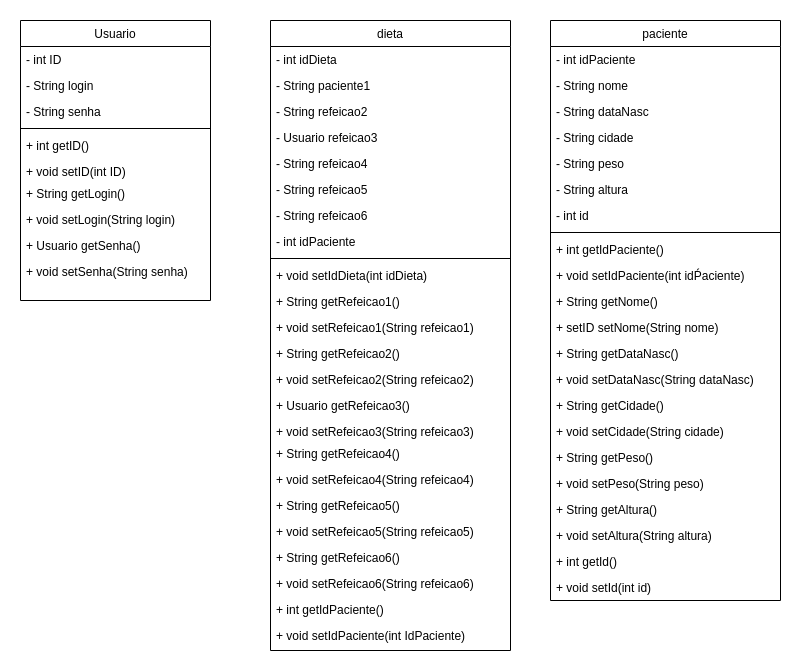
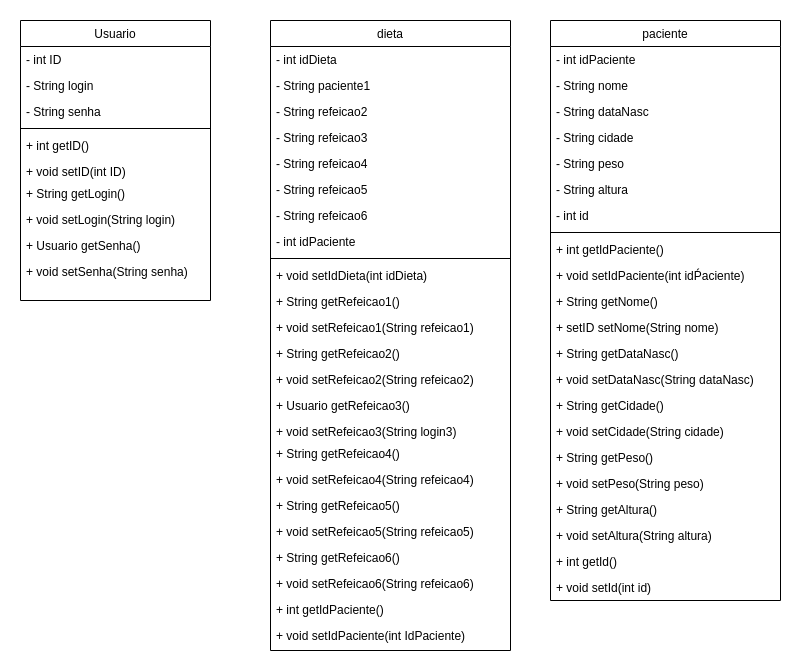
  <mxCell id="0" />
  <mxCell id="1" parent="0" />
  <mxCell id="2" value="Usuario" style="swimlane;fontStyle=0;align=center;verticalAlign=top;childLayout=stackLayout;horizontal=1;startSize=26;horizontalStack=0;resizeParent=1;resizeLast=0;collapsible=1;marginBottom=0;rounded=0;shadow=0;strokeWidth=1;" vertex="1" parent="1"><mxGeometry x="20" y="20" width="190" height="280" as="geometry"><mxRectangle x="550" y="140" width="160" height="26" as="alternateBounds" /></mxGeometry></mxCell>
  <mxCell id="3" value="- int ID" style="text;align=left;verticalAlign=top;spacingLeft=4;spacingRight=4;overflow=hidden;rotatable=0;points=[[0,0.5],[1,0.5]];portConstraint=eastwest;rounded=0;shadow=0;html=0;" vertex="1" parent="2"><mxGeometry y="26" width="190" height="26" as="geometry" /></mxCell>
  <mxCell id="4" value="- String login" style="text;align=left;verticalAlign=top;spacingLeft=4;spacingRight=4;overflow=hidden;rotatable=0;points=[[0,0.5],[1,0.5]];portConstraint=eastwest;rounded=0;shadow=0;html=0;" vertex="1" parent="2"><mxGeometry y="52" width="190" height="26" as="geometry" /></mxCell>
  <mxCell id="5" value="- String senha" style="text;align=left;verticalAlign=top;spacingLeft=4;spacingRight=4;overflow=hidden;rotatable=0;points=[[0,0.5],[1,0.5]];portConstraint=eastwest;rounded=0;shadow=0;html=0;" vertex="1" parent="2"><mxGeometry y="78" width="190" height="26" as="geometry" /></mxCell>
  <mxCell id="6" value="" style="line;html=1;strokeWidth=1;align=left;verticalAlign=middle;spacingTop=-1;spacingLeft=3;spacingRight=3;rotatable=0;labelPosition=right;points=[];portConstraint=eastwest;" vertex="1" parent="2"><mxGeometry y="104" width="190" height="8" as="geometry" /></mxCell>
  <mxCell id="7" value="+ int getID() " style="text;align=left;verticalAlign=top;spacingLeft=4;spacingRight=4;overflow=hidden;rotatable=0;points=[[0,0.5],[1,0.5]];portConstraint=eastwest;" vertex="1" parent="2"><mxGeometry y="112" width="190" height="26" as="geometry" /></mxCell>
  <mxCell id="8" value="+ void setID(int ID)" style="text;align=left;verticalAlign=top;spacingLeft=4;spacingRight=4;overflow=hidden;rotatable=0;points=[[0,0.5],[1,0.5]];portConstraint=eastwest;" vertex="1" parent="2"><mxGeometry y="138" width="190" height="22" as="geometry" /></mxCell>
  <mxCell id="9" value="+ String getLogin()" style="text;align=left;verticalAlign=top;spacingLeft=4;spacingRight=4;overflow=hidden;rotatable=0;points=[[0,0.5],[1,0.5]];portConstraint=eastwest;" vertex="1" parent="2"><mxGeometry y="160" width="190" height="26" as="geometry" /></mxCell>
  <mxCell id="10" value="+ void setLogin(String login)" style="text;align=left;verticalAlign=top;spacingLeft=4;spacingRight=4;overflow=hidden;rotatable=0;points=[[0,0.5],[1,0.5]];portConstraint=eastwest;" vertex="1" parent="2"><mxGeometry y="186" width="190" height="26" as="geometry" /></mxCell>
  <mxCell id="11" value="+ Usuario getSenha()" style="text;align=left;verticalAlign=top;spacingLeft=4;spacingRight=4;overflow=hidden;rotatable=0;points=[[0,0.5],[1,0.5]];portConstraint=eastwest;" vertex="1" parent="2"><mxGeometry y="212" width="190" height="26" as="geometry" /></mxCell>
  <mxCell id="12" value="+ void setSenha(String senha)" style="text;align=left;verticalAlign=top;spacingLeft=4;spacingRight=4;overflow=hidden;rotatable=0;points=[[0,0.5],[1,0.5]];portConstraint=eastwest;" vertex="1" parent="2"><mxGeometry y="238" width="190" height="26" as="geometry" /></mxCell>
  <mxCell id="13" value="dieta" style="swimlane;fontStyle=0;align=center;verticalAlign=top;childLayout=stackLayout;horizontal=1;startSize=26;horizontalStack=0;resizeParent=1;resizeLast=0;collapsible=1;marginBottom=0;rounded=0;shadow=0;strokeWidth=1;" vertex="1" parent="1"><mxGeometry x="270" y="20" width="240" height="630" as="geometry"><mxRectangle x="550" y="140" width="160" height="26" as="alternateBounds" /></mxGeometry></mxCell>
  <mxCell id="14" value="- int idDieta" style="text;align=left;verticalAlign=top;spacingLeft=4;spacingRight=4;overflow=hidden;rotatable=0;points=[[0,0.5],[1,0.5]];portConstraint=eastwest;rounded=0;shadow=0;html=0;" vertex="1" parent="13"><mxGeometry y="26" width="240" height="26" as="geometry" /></mxCell>
  <mxCell id="15" value="- String paciente1" style="text;align=left;verticalAlign=top;spacingLeft=4;spacingRight=4;overflow=hidden;rotatable=0;points=[[0,0.5],[1,0.5]];portConstraint=eastwest;rounded=0;shadow=0;html=0;" vertex="1" parent="13"><mxGeometry y="52" width="240" height="26" as="geometry" /></mxCell>
  <mxCell id="16" value="- String refeicao2" style="text;align=left;verticalAlign=top;spacingLeft=4;spacingRight=4;overflow=hidden;rotatable=0;points=[[0,0.5],[1,0.5]];portConstraint=eastwest;rounded=0;shadow=0;html=0;" vertex="1" parent="13"><mxGeometry y="78" width="240" height="26" as="geometry" /></mxCell>
- <mxCell id="17" value="- Usuario refeicao3" style="text;align=left;verticalAlign=top;spacingLeft=4;spacingRight=4;overflow=hidden;rotatable=0;points=[[0,0.5],[1,0.5]];portConstraint=eastwest;rounded=0;shadow=0;html=0;" vertex="1" parent="13"><mxGeometry y="104" width="240" height="26" as="geometry" /></mxCell>
+ <mxCell id="17" value="- String refeicao3" style="text;align=left;verticalAlign=top;spacingLeft=4;spacingRight=4;overflow=hidden;rotatable=0;points=[[0,0.5],[1,0.5]];portConstraint=eastwest;rounded=0;shadow=0;html=0;" vertex="1" parent="13"><mxGeometry y="104" width="240" height="26" as="geometry" /></mxCell>
  <mxCell id="18" value="- String refeicao4" style="text;align=left;verticalAlign=top;spacingLeft=4;spacingRight=4;overflow=hidden;rotatable=0;points=[[0,0.5],[1,0.5]];portConstraint=eastwest;rounded=0;shadow=0;html=0;" vertex="1" parent="13"><mxGeometry y="130" width="240" height="26" as="geometry" /></mxCell>
  <mxCell id="19" value="- String refeicao5" style="text;align=left;verticalAlign=top;spacingLeft=4;spacingRight=4;overflow=hidden;rotatable=0;points=[[0,0.5],[1,0.5]];portConstraint=eastwest;rounded=0;shadow=0;html=0;" vertex="1" parent="13"><mxGeometry y="156" width="240" height="26" as="geometry" /></mxCell>
  <mxCell id="20" value="- String refeicao6" style="text;align=left;verticalAlign=top;spacingLeft=4;spacingRight=4;overflow=hidden;rotatable=0;points=[[0,0.5],[1,0.5]];portConstraint=eastwest;rounded=0;shadow=0;html=0;" vertex="1" parent="13"><mxGeometry y="182" width="240" height="26" as="geometry" /></mxCell>
  <mxCell id="21" value="- int idPaciente" style="text;align=left;verticalAlign=top;spacingLeft=4;spacingRight=4;overflow=hidden;rotatable=0;points=[[0,0.5],[1,0.5]];portConstraint=eastwest;rounded=0;shadow=0;html=0;" vertex="1" parent="13"><mxGeometry y="208" width="240" height="26" as="geometry" /></mxCell>
  <mxCell id="22" value="" style="line;html=1;strokeWidth=1;align=left;verticalAlign=middle;spacingTop=-1;spacingLeft=3;spacingRight=3;rotatable=0;labelPosition=right;points=[];portConstraint=eastwest;" vertex="1" parent="13"><mxGeometry y="234" width="240" height="8" as="geometry" /></mxCell>
  <mxCell id="23" value="+ void setIdDieta(int idDieta)" style="text;align=left;verticalAlign=top;spacingLeft=4;spacingRight=4;overflow=hidden;rotatable=0;points=[[0,0.5],[1,0.5]];portConstraint=eastwest;" vertex="1" parent="13"><mxGeometry y="242" width="240" height="26" as="geometry" /></mxCell>
  <mxCell id="24" value="+ String getRefeicao1()" style="text;align=left;verticalAlign=top;spacingLeft=4;spacingRight=4;overflow=hidden;rotatable=0;points=[[0,0.5],[1,0.5]];portConstraint=eastwest;" vertex="1" parent="13"><mxGeometry y="268" width="240" height="26" as="geometry" /></mxCell>
  <mxCell id="25" value="+ void setRefeicao1(String refeicao1)" style="text;align=left;verticalAlign=top;spacingLeft=4;spacingRight=4;overflow=hidden;rotatable=0;points=[[0,0.5],[1,0.5]];portConstraint=eastwest;" vertex="1" parent="13"><mxGeometry y="294" width="240" height="26" as="geometry" /></mxCell>
  <mxCell id="26" value="+ String getRefeicao2()" style="text;align=left;verticalAlign=top;spacingLeft=4;spacingRight=4;overflow=hidden;rotatable=0;points=[[0,0.5],[1,0.5]];portConstraint=eastwest;" vertex="1" parent="13"><mxGeometry y="320" width="240" height="26" as="geometry" /></mxCell>
  <mxCell id="27" value="+ void setRefeicao2(String refeicao2)" style="text;align=left;verticalAlign=top;spacingLeft=4;spacingRight=4;overflow=hidden;rotatable=0;points=[[0,0.5],[1,0.5]];portConstraint=eastwest;" vertex="1" parent="13"><mxGeometry y="346" width="240" height="26" as="geometry" /></mxCell>
  <mxCell id="28" value="+ Usuario getRefeicao3()" style="text;align=left;verticalAlign=top;spacingLeft=4;spacingRight=4;overflow=hidden;rotatable=0;points=[[0,0.5],[1,0.5]];portConstraint=eastwest;" vertex="1" parent="13"><mxGeometry y="372" width="240" height="26" as="geometry" /></mxCell>
- <mxCell id="29" value="+ void setRefeicao3(String refeicao3)" style="text;align=left;verticalAlign=top;spacingLeft=4;spacingRight=4;overflow=hidden;rotatable=0;points=[[0,0.5],[1,0.5]];portConstraint=eastwest;" vertex="1" parent="13"><mxGeometry y="398" width="240" height="22" as="geometry" /></mxCell>
+ <mxCell id="29" value="+ void setRefeicao3(String login3)" style="text;align=left;verticalAlign=top;spacingLeft=4;spacingRight=4;overflow=hidden;rotatable=0;points=[[0,0.5],[1,0.5]];portConstraint=eastwest;" vertex="1" parent="13"><mxGeometry y="398" width="240" height="22" as="geometry" /></mxCell>
  <mxCell id="30" value="+ String getRefeicao4()" style="text;align=left;verticalAlign=top;spacingLeft=4;spacingRight=4;overflow=hidden;rotatable=0;points=[[0,0.5],[1,0.5]];portConstraint=eastwest;" vertex="1" parent="13"><mxGeometry y="420" width="240" height="26" as="geometry" /></mxCell>
  <mxCell id="31" value="+ void setRefeicao4(String refeicao4)" style="text;align=left;verticalAlign=top;spacingLeft=4;spacingRight=4;overflow=hidden;rotatable=0;points=[[0,0.5],[1,0.5]];portConstraint=eastwest;" vertex="1" parent="13"><mxGeometry y="446" width="240" height="26" as="geometry" /></mxCell>
  <mxCell id="32" value="+ String getRefeicao5()" style="text;align=left;verticalAlign=top;spacingLeft=4;spacingRight=4;overflow=hidden;rotatable=0;points=[[0,0.5],[1,0.5]];portConstraint=eastwest;" vertex="1" parent="13"><mxGeometry y="472" width="240" height="26" as="geometry" /></mxCell>
  <mxCell id="33" value="+ void setRefeicao5(String refeicao5)" style="text;align=left;verticalAlign=top;spacingLeft=4;spacingRight=4;overflow=hidden;rotatable=0;points=[[0,0.5],[1,0.5]];portConstraint=eastwest;" vertex="1" parent="13"><mxGeometry y="498" width="240" height="26" as="geometry" /></mxCell>
  <mxCell id="34" value="+ String getRefeicao6()" style="text;align=left;verticalAlign=top;spacingLeft=4;spacingRight=4;overflow=hidden;rotatable=0;points=[[0,0.5],[1,0.5]];portConstraint=eastwest;" vertex="1" parent="13"><mxGeometry y="524" width="240" height="26" as="geometry" /></mxCell>
  <mxCell id="35" value="+ void setRefeicao6(String refeicao6)" style="text;align=left;verticalAlign=top;spacingLeft=4;spacingRight=4;overflow=hidden;rotatable=0;points=[[0,0.5],[1,0.5]];portConstraint=eastwest;" vertex="1" parent="13"><mxGeometry y="550" width="240" height="26" as="geometry" /></mxCell>
  <mxCell id="36" value="+ int getIdPaciente()" style="text;align=left;verticalAlign=top;spacingLeft=4;spacingRight=4;overflow=hidden;rotatable=0;points=[[0,0.5],[1,0.5]];portConstraint=eastwest;" vertex="1" parent="13"><mxGeometry y="576" width="240" height="26" as="geometry" /></mxCell>
  <mxCell id="37" value="+ void setIdPaciente(int IdPaciente)" style="text;align=left;verticalAlign=top;spacingLeft=4;spacingRight=4;overflow=hidden;rotatable=0;points=[[0,0.5],[1,0.5]];portConstraint=eastwest;" vertex="1" parent="13"><mxGeometry y="602" width="240" height="26" as="geometry" /></mxCell>
  <mxCell id="38" value="paciente" style="swimlane;fontStyle=0;align=center;verticalAlign=top;childLayout=stackLayout;horizontal=1;startSize=26;horizontalStack=0;resizeParent=1;resizeLast=0;collapsible=1;marginBottom=0;rounded=0;shadow=0;strokeWidth=1;" vertex="1" parent="1"><mxGeometry x="550" y="20" width="230" height="580" as="geometry"><mxRectangle x="550" y="140" width="160" height="26" as="alternateBounds" /></mxGeometry></mxCell>
  <mxCell id="39" value="- int idPaciente" style="text;align=left;verticalAlign=top;spacingLeft=4;spacingRight=4;overflow=hidden;rotatable=0;points=[[0,0.5],[1,0.5]];portConstraint=eastwest;rounded=0;shadow=0;html=0;" vertex="1" parent="38"><mxGeometry y="26" width="230" height="26" as="geometry" /></mxCell>
  <mxCell id="40" value="- String nome" style="text;align=left;verticalAlign=top;spacingLeft=4;spacingRight=4;overflow=hidden;rotatable=0;points=[[0,0.5],[1,0.5]];portConstraint=eastwest;rounded=0;shadow=0;html=0;" vertex="1" parent="38"><mxGeometry y="52" width="230" height="26" as="geometry" /></mxCell>
  <mxCell id="41" value="- String dataNasc" style="text;align=left;verticalAlign=top;spacingLeft=4;spacingRight=4;overflow=hidden;rotatable=0;points=[[0,0.5],[1,0.5]];portConstraint=eastwest;rounded=0;shadow=0;html=0;" vertex="1" parent="38"><mxGeometry y="78" width="230" height="26" as="geometry" /></mxCell>
  <mxCell id="42" value="- String cidade" style="text;align=left;verticalAlign=top;spacingLeft=4;spacingRight=4;overflow=hidden;rotatable=0;points=[[0,0.5],[1,0.5]];portConstraint=eastwest;rounded=0;shadow=0;html=0;" vertex="1" parent="38"><mxGeometry y="104" width="230" height="26" as="geometry" /></mxCell>
  <mxCell id="43" value="- String peso" style="text;align=left;verticalAlign=top;spacingLeft=4;spacingRight=4;overflow=hidden;rotatable=0;points=[[0,0.5],[1,0.5]];portConstraint=eastwest;rounded=0;shadow=0;html=0;" vertex="1" parent="38"><mxGeometry y="130" width="230" height="26" as="geometry" /></mxCell>
  <mxCell id="44" value="- String altura" style="text;align=left;verticalAlign=top;spacingLeft=4;spacingRight=4;overflow=hidden;rotatable=0;points=[[0,0.5],[1,0.5]];portConstraint=eastwest;rounded=0;shadow=0;html=0;" vertex="1" parent="38"><mxGeometry y="156" width="230" height="26" as="geometry" /></mxCell>
  <mxCell id="45" value="- int id" style="text;align=left;verticalAlign=top;spacingLeft=4;spacingRight=4;overflow=hidden;rotatable=0;points=[[0,0.5],[1,0.5]];portConstraint=eastwest;rounded=0;shadow=0;html=0;" vertex="1" parent="38"><mxGeometry y="182" width="230" height="26" as="geometry" /></mxCell>
  <mxCell id="46" value="" style="line;html=1;strokeWidth=1;align=left;verticalAlign=middle;spacingTop=-1;spacingLeft=3;spacingRight=3;rotatable=0;labelPosition=right;points=[];portConstraint=eastwest;" vertex="1" parent="38"><mxGeometry y="208" width="230" height="8" as="geometry" /></mxCell>
  <mxCell id="47" value="+ int getIdPaciente()" style="text;align=left;verticalAlign=top;spacingLeft=4;spacingRight=4;overflow=hidden;rotatable=0;points=[[0,0.5],[1,0.5]];portConstraint=eastwest;" vertex="1" parent="38"><mxGeometry y="216" width="230" height="26" as="geometry" /></mxCell>
  <mxCell id="48" value="+ void setIdPaciente(int idṔaciente)" style="text;align=left;verticalAlign=top;spacingLeft=4;spacingRight=4;overflow=hidden;rotatable=0;points=[[0,0.5],[1,0.5]];portConstraint=eastwest;" vertex="1" parent="38"><mxGeometry y="242" width="230" height="26" as="geometry" /></mxCell>
  <mxCell id="49" value="+ String getNome()" style="text;align=left;verticalAlign=top;spacingLeft=4;spacingRight=4;overflow=hidden;rotatable=0;points=[[0,0.5],[1,0.5]];portConstraint=eastwest;" vertex="1" parent="38"><mxGeometry y="268" width="230" height="26" as="geometry" /></mxCell>
  <mxCell id="50" value="+ setID setNome(String nome)" style="text;align=left;verticalAlign=top;spacingLeft=4;spacingRight=4;overflow=hidden;rotatable=0;points=[[0,0.5],[1,0.5]];portConstraint=eastwest;" vertex="1" parent="38"><mxGeometry y="294" width="230" height="26" as="geometry" /></mxCell>
  <mxCell id="51" value="+ String getDataNasc()" style="text;align=left;verticalAlign=top;spacingLeft=4;spacingRight=4;overflow=hidden;rotatable=0;points=[[0,0.5],[1,0.5]];portConstraint=eastwest;" vertex="1" parent="38"><mxGeometry y="320" width="230" height="26" as="geometry" /></mxCell>
  <mxCell id="52" value="+ void setDataNasc(String dataNasc)" style="text;align=left;verticalAlign=top;spacingLeft=4;spacingRight=4;overflow=hidden;rotatable=0;points=[[0,0.5],[1,0.5]];portConstraint=eastwest;" vertex="1" parent="38"><mxGeometry y="346" width="230" height="26" as="geometry" /></mxCell>
  <mxCell id="53" value="+ String getCidade()" style="text;align=left;verticalAlign=top;spacingLeft=4;spacingRight=4;overflow=hidden;rotatable=0;points=[[0,0.5],[1,0.5]];portConstraint=eastwest;" vertex="1" parent="38"><mxGeometry y="372" width="230" height="26" as="geometry" /></mxCell>
  <mxCell id="54" value="+ void setCidade(String cidade)" style="text;align=left;verticalAlign=top;spacingLeft=4;spacingRight=4;overflow=hidden;rotatable=0;points=[[0,0.5],[1,0.5]];portConstraint=eastwest;" vertex="1" parent="38"><mxGeometry y="398" width="230" height="26" as="geometry" /></mxCell>
  <mxCell id="55" value="+ String getPeso()" style="text;align=left;verticalAlign=top;spacingLeft=4;spacingRight=4;overflow=hidden;rotatable=0;points=[[0,0.5],[1,0.5]];portConstraint=eastwest;" vertex="1" parent="38"><mxGeometry y="424" width="230" height="26" as="geometry" /></mxCell>
  <mxCell id="56" value="+ void setPeso(String peso)" style="text;align=left;verticalAlign=top;spacingLeft=4;spacingRight=4;overflow=hidden;rotatable=0;points=[[0,0.5],[1,0.5]];portConstraint=eastwest;" vertex="1" parent="38"><mxGeometry y="450" width="230" height="26" as="geometry" /></mxCell>
  <mxCell id="57" value="+ String getAltura()" style="text;align=left;verticalAlign=top;spacingLeft=4;spacingRight=4;overflow=hidden;rotatable=0;points=[[0,0.5],[1,0.5]];portConstraint=eastwest;" vertex="1" parent="38"><mxGeometry y="476" width="230" height="26" as="geometry" /></mxCell>
  <mxCell id="58" value="+ void setAltura(String altura)" style="text;align=left;verticalAlign=top;spacingLeft=4;spacingRight=4;overflow=hidden;rotatable=0;points=[[0,0.5],[1,0.5]];portConstraint=eastwest;" vertex="1" parent="38"><mxGeometry y="502" width="230" height="26" as="geometry" /></mxCell>
  <mxCell id="59" value="+ int getId()" style="text;align=left;verticalAlign=top;spacingLeft=4;spacingRight=4;overflow=hidden;rotatable=0;points=[[0,0.5],[1,0.5]];portConstraint=eastwest;" vertex="1" parent="38"><mxGeometry y="528" width="230" height="26" as="geometry" /></mxCell>
  <mxCell id="60" value="+ void setId(int id)" style="text;align=left;verticalAlign=top;spacingLeft=4;spacingRight=4;overflow=hidden;rotatable=0;points=[[0,0.5],[1,0.5]];portConstraint=eastwest;" vertex="1" parent="38"><mxGeometry y="554" width="230" height="26" as="geometry" /></mxCell>
